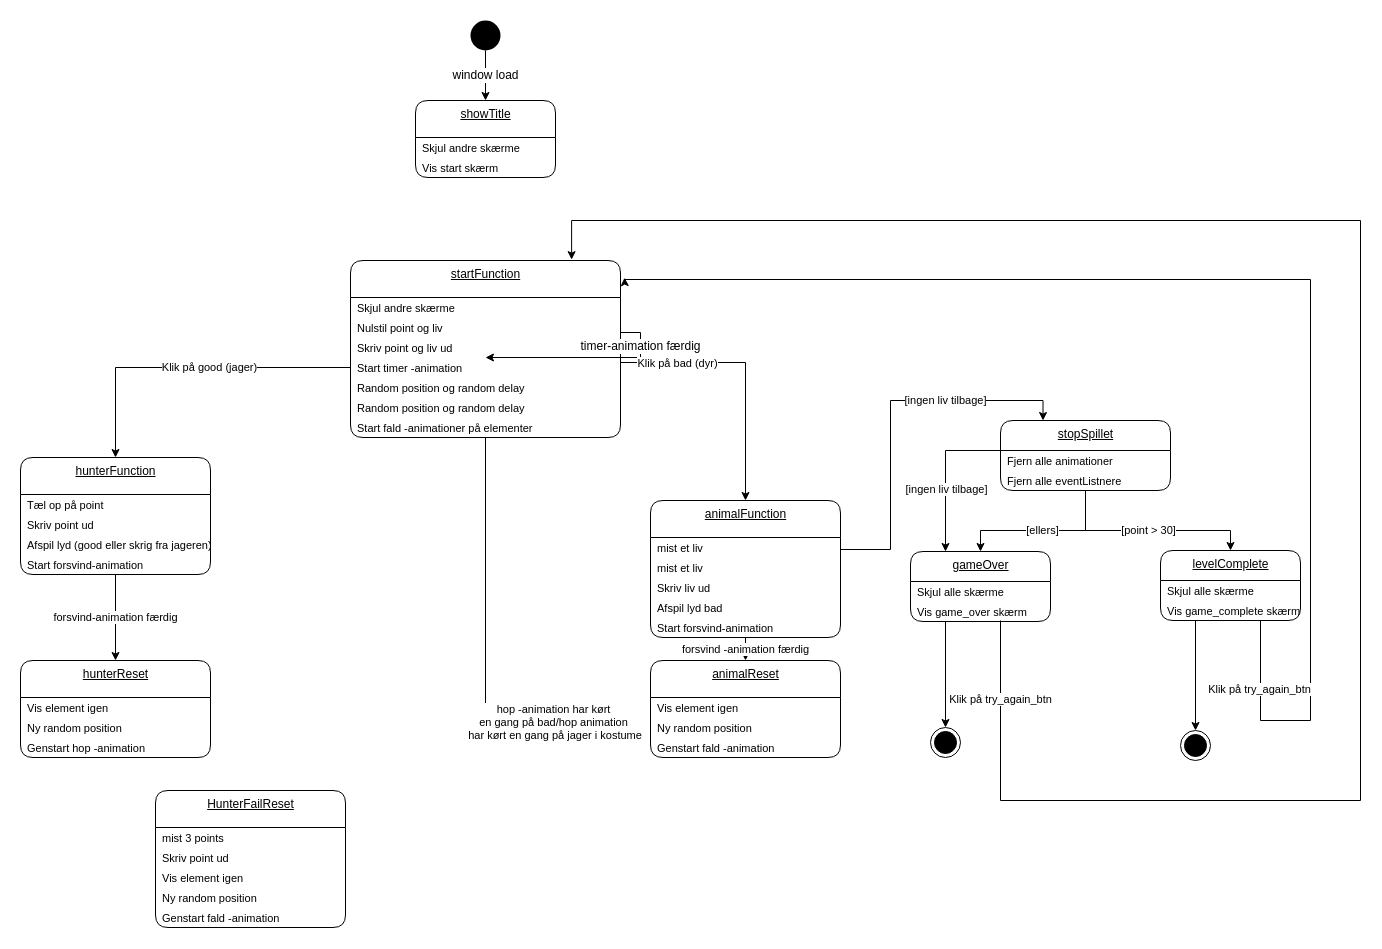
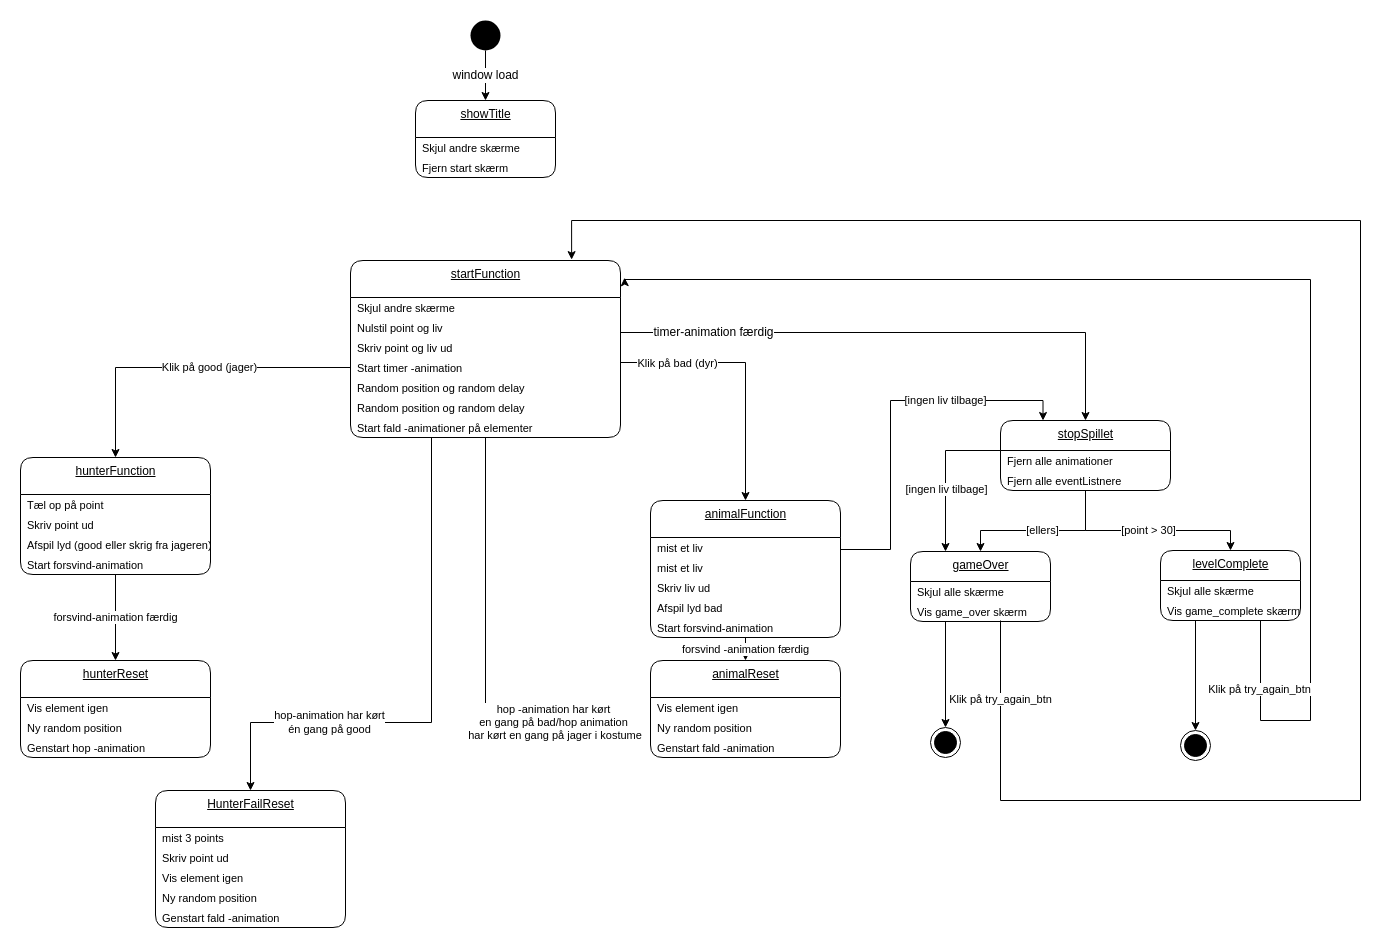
  <mxCell id="0" />
  <mxCell id="1" parent="0" />
  <mxCell id="2" value="&lt;span style=&quot;font-size: 12px&quot;&gt;window load&lt;/span&gt;" style="edgeStyle=orthogonalEdgeStyle;rounded=0;orthogonalLoop=1;jettySize=auto;html=1;exitX=0.5;exitY=1;exitDx=0;exitDy=0;entryX=0.5;entryY=0;entryDx=0;entryDy=0;" parent="1" source="3" target="17" edge="1"><mxGeometry relative="1" as="geometry"><mxPoint x="270" y="100" as="targetPoint" /></mxGeometry></mxCell>
  <mxCell id="3" value="" style="ellipse;fillColor=#000000;strokeColor=none;" parent="1" vertex="1"><mxGeometry x="470" width="30" height="30" as="geometry" y="20" /></mxCell>
  <mxCell id="4" value="startFunction" style="swimlane;fontStyle=4;align=center;verticalAlign=top;childLayout=stackLayout;horizontal=1;startSize=37;horizontalStack=0;resizeParent=1;resizeParentMax=0;resizeLast=0;collapsible=0;marginBottom=0;html=1;rounded=1;absoluteArcSize=1;arcSize=25;" parent="1" vertex="1"><mxGeometry x="350" y="260" width="270" height="177" as="geometry" /></mxCell>
  <mxCell id="5" value="Skjul andre skærme" style="fillColor=none;strokeColor=none;align=left;verticalAlign=middle;spacingLeft=5;fontSize=11;" parent="4" vertex="1"><mxGeometry y="37" width="270" height="20" as="geometry" /></mxCell>
  <mxCell id="6" value="Nulstil point og liv" style="fillColor=none;strokeColor=none;align=left;verticalAlign=middle;spacingLeft=5;fontSize=11;" parent="4" vertex="1"><mxGeometry y="57" width="270" height="20" as="geometry" /></mxCell>
  <mxCell id="7" value="Skriv point og liv ud" style="fillColor=none;strokeColor=none;align=left;verticalAlign=middle;spacingLeft=5;fontSize=11;" parent="4" vertex="1"><mxGeometry y="77" width="270" height="20" as="geometry" /></mxCell>
  <mxCell id="8" value="Start timer -animation" style="fillColor=none;strokeColor=none;align=left;verticalAlign=middle;spacingLeft=5;fontSize=11;" parent="4" vertex="1"><mxGeometry y="97" width="270" height="20" as="geometry" /></mxCell>
  <mxCell id="9" value="Random position og random delay" style="fillColor=none;strokeColor=none;align=left;verticalAlign=middle;spacingLeft=5;fontSize=11;" parent="4" vertex="1"><mxGeometry y="117" width="270" height="20" as="geometry" /></mxCell>
  <mxCell id="10" value="Random position og random delay" style="fillColor=none;strokeColor=none;align=left;verticalAlign=middle;spacingLeft=5;fontSize=11;" parent="4" vertex="1"><mxGeometry y="137" width="270" height="20" as="geometry" /></mxCell>
  <mxCell id="11" value="Start fald -animationer på elementer" style="fillColor=none;strokeColor=none;align=left;verticalAlign=middle;spacingLeft=5;fontSize=11;" parent="4" vertex="1"><mxGeometry y="157" width="270" height="20" as="geometry" /></mxCell>
  <mxCell id="12" value="hunterFunction" style="swimlane;fontStyle=4;align=center;verticalAlign=top;childLayout=stackLayout;horizontal=1;startSize=37;horizontalStack=0;resizeParent=1;resizeParentMax=0;resizeLast=0;collapsible=0;marginBottom=0;html=1;rounded=1;absoluteArcSize=1;arcSize=25;" parent="1" vertex="1"><mxGeometry x="20" y="457" width="190" height="117" as="geometry" /></mxCell>
  <mxCell id="13" value="Tæl op på point" style="fillColor=none;strokeColor=none;align=left;verticalAlign=middle;spacingLeft=5;fontSize=11;" parent="12" vertex="1"><mxGeometry y="37" width="190" height="20" as="geometry" /></mxCell>
  <mxCell id="14" value="Skriv point ud" style="fillColor=none;strokeColor=none;align=left;verticalAlign=middle;spacingLeft=5;fontSize=11;" parent="12" vertex="1"><mxGeometry y="57" width="190" height="20" as="geometry" /></mxCell>
  <mxCell id="15" value="Afspil lyd (good eller skrig fra jageren)" style="fillColor=none;strokeColor=none;align=left;verticalAlign=middle;spacingLeft=5;fontSize=11;" parent="12" vertex="1"><mxGeometry y="77" width="190" height="20" as="geometry" /></mxCell>
  <mxCell id="16" value="Start forsvind-animation" style="fillColor=none;strokeColor=none;align=left;verticalAlign=middle;spacingLeft=5;fontSize=11;" parent="12" vertex="1"><mxGeometry y="97" width="190" height="20" as="geometry" /></mxCell>
  <mxCell id="17" value="showTitle" style="swimlane;fontStyle=4;align=center;verticalAlign=top;childLayout=stackLayout;horizontal=1;startSize=37;horizontalStack=0;resizeParent=1;resizeParentMax=0;resizeLast=0;collapsible=0;marginBottom=0;html=1;rounded=1;absoluteArcSize=1;arcSize=25;" parent="1" vertex="1"><mxGeometry x="415" y="100" width="140" height="77" as="geometry" /></mxCell>
  <mxCell id="18" value="Skjul andre skærme" style="fillColor=none;strokeColor=none;align=left;verticalAlign=middle;spacingLeft=5;fontSize=11;" parent="17" vertex="1"><mxGeometry y="37" width="140" height="20" as="geometry" /></mxCell>
- <mxCell id="19" value="Vis start skærm" style="fillColor=none;strokeColor=none;align=left;verticalAlign=middle;spacingLeft=5;fontSize=11;" parent="17" vertex="1"><mxGeometry y="57" width="140" height="20" as="geometry" /></mxCell>
+ <mxCell id="19" value="Fjern start skærm" style="fillColor=none;strokeColor=none;align=left;verticalAlign=middle;spacingLeft=5;fontSize=11;" parent="17" vertex="1"><mxGeometry y="57" width="140" height="20" as="geometry" /></mxCell>
  <mxCell id="20" value="hunterReset" style="swimlane;fontStyle=4;align=center;verticalAlign=top;childLayout=stackLayout;horizontal=1;startSize=37;horizontalStack=0;resizeParent=1;resizeParentMax=0;resizeLast=0;collapsible=0;marginBottom=0;html=1;rounded=1;absoluteArcSize=1;arcSize=25;" parent="1" vertex="1"><mxGeometry x="20" y="660" width="190" height="97" as="geometry" /></mxCell>
  <mxCell id="21" value="Vis element igen" style="fillColor=none;strokeColor=none;align=left;verticalAlign=middle;spacingLeft=5;fontSize=11;" parent="20" vertex="1"><mxGeometry y="37" width="190" height="20" as="geometry" /></mxCell>
  <mxCell id="22" value="Ny random position" style="fillColor=none;strokeColor=none;align=left;verticalAlign=middle;spacingLeft=5;fontSize=11;" parent="20" vertex="1"><mxGeometry y="57" width="190" height="20" as="geometry" /></mxCell>
  <mxCell id="23" value="Genstart hop -animation" style="fillColor=none;strokeColor=none;align=left;verticalAlign=middle;spacingLeft=5;fontSize=11;" parent="20" vertex="1"><mxGeometry y="77" width="190" height="20" as="geometry" /></mxCell>
  <mxCell id="24" value="forsvind-animation færdig" style="edgeStyle=orthogonalEdgeStyle;rounded=0;orthogonalLoop=1;jettySize=auto;html=1;exitX=0.5;exitY=1;exitDx=0;exitDy=0;entryX=0.5;entryY=0;entryDx=0;entryDy=0;" parent="1" source="16" target="20" edge="1"><mxGeometry relative="1" as="geometry" /></mxCell>
+ <mxCell id="25" value="hop-animation har kørt &lt;br&gt;én gang&amp;nbsp;på good" style="edgeStyle=orthogonalEdgeStyle;rounded=0;orthogonalLoop=1;jettySize=auto;html=1;entryX=0.5;entryY=0;entryDx=0;entryDy=0;" parent="1" source="11" target="59" edge="1"><mxGeometry x="0.449" relative="1" as="geometry"><mxPoint x="486" y="457" as="sourcePoint" /><mxPoint x="281" y="790" as="targetPoint" /><Array as="points"><mxPoint x="431" y="722" /><mxPoint x="250" y="722" /></Array><mxPoint as="offset" /></mxGeometry></mxCell>
  <mxCell id="26" value="[ingen liv tilbage]" style="edgeStyle=orthogonalEdgeStyle;rounded=0;orthogonalLoop=1;jettySize=auto;html=1;exitX=1;exitY=0.5;exitDx=0;exitDy=0;entryX=0.25;entryY=0;entryDx=0;entryDy=0;" parent="1" source="27" target="40" edge="1"><mxGeometry x="0.393" relative="1" as="geometry"><Array as="points"><mxPoint x="890" y="549" /><mxPoint x="890" y="400" /><mxPoint x="1043" y="400" /></Array><mxPoint x="1" as="offset" /></mxGeometry></mxCell>
  <mxCell id="27" value="animalFunction" style="swimlane;fontStyle=4;align=center;verticalAlign=top;childLayout=stackLayout;horizontal=1;startSize=37;horizontalStack=0;resizeParent=1;resizeParentMax=0;resizeLast=0;collapsible=0;marginBottom=0;html=1;rounded=1;absoluteArcSize=1;arcSize=25;" parent="1" vertex="1"><mxGeometry x="650" y="500" width="190" height="137" as="geometry" /></mxCell>
  <mxCell id="28" value="mist et liv" style="fillColor=none;strokeColor=none;align=left;verticalAlign=middle;spacingLeft=5;fontSize=11;" parent="27" vertex="1"><mxGeometry y="37" width="190" height="20" as="geometry" /></mxCell>
  <mxCell id="29" value="mist et liv" style="fillColor=none;strokeColor=none;align=left;verticalAlign=middle;spacingLeft=5;fontSize=11;" parent="27" vertex="1"><mxGeometry y="57" width="190" height="20" as="geometry" /></mxCell>
  <mxCell id="30" value="Skriv liv ud" style="fillColor=none;strokeColor=none;align=left;verticalAlign=middle;spacingLeft=5;fontSize=11;" parent="27" vertex="1"><mxGeometry y="77" width="190" height="20" as="geometry" /></mxCell>
  <mxCell id="31" value="Afspil lyd bad" style="fillColor=none;strokeColor=none;align=left;verticalAlign=middle;spacingLeft=5;fontSize=11;" parent="27" vertex="1"><mxGeometry y="97" width="190" height="20" as="geometry" /></mxCell>
  <mxCell id="32" value="Start forsvind-animation" style="fillColor=none;strokeColor=none;align=left;verticalAlign=middle;spacingLeft=5;fontSize=11;" parent="27" vertex="1"><mxGeometry y="117" width="190" height="20" as="geometry" /></mxCell>
  <mxCell id="33" value="animalReset" style="swimlane;fontStyle=4;align=center;verticalAlign=top;childLayout=stackLayout;horizontal=1;startSize=37;horizontalStack=0;resizeParent=1;resizeParentMax=0;resizeLast=0;collapsible=0;marginBottom=0;html=1;rounded=1;absoluteArcSize=1;arcSize=25;" parent="1" vertex="1"><mxGeometry x="650" y="660" width="190" height="97" as="geometry" /></mxCell>
  <mxCell id="34" value="Vis element igen" style="fillColor=none;strokeColor=none;align=left;verticalAlign=middle;spacingLeft=5;fontSize=11;" parent="33" vertex="1"><mxGeometry y="37" width="190" height="20" as="geometry" /></mxCell>
  <mxCell id="35" value="Ny random position" style="fillColor=none;strokeColor=none;align=left;verticalAlign=middle;spacingLeft=5;fontSize=11;" parent="33" vertex="1"><mxGeometry y="57" width="190" height="20" as="geometry" /></mxCell>
  <mxCell id="36" value="Genstart fald -animation" style="fillColor=none;strokeColor=none;align=left;verticalAlign=middle;spacingLeft=5;fontSize=11;" parent="33" vertex="1"><mxGeometry y="77" width="190" height="20" as="geometry" /></mxCell>
  <mxCell id="37" value="forsvind -animation færdig" style="edgeStyle=orthogonalEdgeStyle;rounded=0;orthogonalLoop=1;jettySize=auto;html=1;exitX=0.5;exitY=1;exitDx=0;exitDy=0;entryX=0.5;entryY=0;entryDx=0;entryDy=0;" parent="1" source="32" target="33" edge="1"><mxGeometry relative="1" as="geometry" /></mxCell>
  <mxCell id="38" value="hop -animation har kørt &lt;br&gt;en gang&amp;nbsp;på bad/hop animation&lt;br&gt;&amp;nbsp;har kørt en gang på jager i kostume" style="edgeStyle=orthogonalEdgeStyle;rounded=0;orthogonalLoop=1;jettySize=auto;html=1;exitX=0.5;exitY=1;exitDx=0;exitDy=0;" parent="1" source="11" edge="1"><mxGeometry x="0.599" relative="1" as="geometry"><mxPoint x="504.17" y="457.26" as="sourcePoint" /><mxPoint x="634" y="729" as="targetPoint" /><Array as="points"><mxPoint x="485" y="722" /></Array><mxPoint as="offset" /></mxGeometry></mxCell>
- <mxCell id="39" value="&lt;span style=&quot;font-size: 12px&quot;&gt;timer-animation færdig&lt;/span&gt;" style="edgeStyle=orthogonalEdgeStyle;rounded=0;orthogonalLoop=1;jettySize=auto;html=1;exitX=1;exitY=0.75;exitDx=0;exitDy=0;" parent="1" source="6" target="7" edge="1"><mxGeometry x="-0.665" relative="1" as="geometry"><mxPoint x="750" y="140" as="sourcePoint" /><mxPoint x="775" y="107" as="targetPoint" /><mxPoint as="offset" /></mxGeometry></mxCell>
+ <mxCell id="39" value="&lt;span style=&quot;font-size: 12px&quot;&gt;timer-animation færdig&lt;/span&gt;" style="edgeStyle=orthogonalEdgeStyle;rounded=0;orthogonalLoop=1;jettySize=auto;html=1;entryX=0.5;entryY=0;entryDx=0;entryDy=0;exitX=1;exitY=0.75;exitDx=0;exitDy=0;" parent="1" source="6" target="40" edge="1"><mxGeometry x="-0.665" relative="1" as="geometry"><mxPoint x="750" y="140" as="sourcePoint" /><mxPoint x="775" y="107" as="targetPoint" /><mxPoint as="offset" /></mxGeometry></mxCell>
  <mxCell id="40" value="stopSpillet" style="swimlane;fontStyle=4;align=center;verticalAlign=top;childLayout=stackLayout;horizontal=1;startSize=30;horizontalStack=0;resizeParent=1;resizeParentMax=0;resizeLast=0;collapsible=0;marginBottom=0;html=1;rounded=1;absoluteArcSize=1;arcSize=25;" parent="1" vertex="1"><mxGeometry x="1000" y="420" width="170" height="70" as="geometry" /></mxCell>
  <mxCell id="41" value="Fjern alle animationer" style="fillColor=none;strokeColor=none;align=left;verticalAlign=middle;spacingLeft=5;fontSize=11;" parent="40" vertex="1"><mxGeometry y="30" width="170" height="20" as="geometry" /></mxCell>
  <mxCell id="42" value="Fjern alle eventListnere" style="fillColor=none;strokeColor=none;align=left;verticalAlign=middle;spacingLeft=5;fontSize=11;" parent="40" vertex="1"><mxGeometry y="50" width="170" height="20" as="geometry" /></mxCell>
  <mxCell id="43" value="[point &amp;gt; 30]" style="edgeStyle=orthogonalEdgeStyle;rounded=0;orthogonalLoop=1;jettySize=auto;html=1;exitX=0.5;exitY=1;exitDx=0;exitDy=0;entryX=0.5;entryY=0;entryDx=0;entryDy=0;" parent="1" source="42" target="44" edge="1"><mxGeometry relative="1" as="geometry"><mxPoint x="1070" y="540" as="targetPoint" /><Array as="points"><mxPoint x="1085" y="530" /><mxPoint x="1230" y="530" /></Array></mxGeometry></mxCell>
  <mxCell id="44" value="levelComplete" style="swimlane;fontStyle=4;align=center;verticalAlign=top;childLayout=stackLayout;horizontal=1;startSize=30;horizontalStack=0;resizeParent=1;resizeParentMax=0;resizeLast=0;collapsible=0;marginBottom=0;html=1;rounded=1;absoluteArcSize=1;arcSize=25;" parent="1" vertex="1"><mxGeometry x="1160" y="550" width="140" height="70" as="geometry" /></mxCell>
  <mxCell id="45" value="Skjul alle skærme" style="fillColor=none;strokeColor=none;align=left;verticalAlign=middle;spacingLeft=5;fontSize=11;" parent="44" vertex="1"><mxGeometry y="30" width="140" height="20" as="geometry" /></mxCell>
  <mxCell id="46" value="Vis game_complete skærm" style="fillColor=none;strokeColor=none;align=left;verticalAlign=middle;spacingLeft=5;fontSize=11;" parent="44" vertex="1"><mxGeometry y="50" width="140" height="20" as="geometry" /></mxCell>
  <mxCell id="47" style="edgeStyle=orthogonalEdgeStyle;rounded=0;orthogonalLoop=1;jettySize=auto;html=1;entryX=0.5;entryY=0;entryDx=0;entryDy=0;" parent="1" target="55" edge="1"><mxGeometry relative="1" as="geometry"><mxPoint x="1195" y="640" as="targetPoint" /><mxPoint x="1195" y="620" as="sourcePoint" /><Array as="points"><mxPoint x="1195" y="620" /><mxPoint x="1195" y="620" /></Array></mxGeometry></mxCell>
  <mxCell id="48" value="gameOver" style="swimlane;fontStyle=4;align=center;verticalAlign=top;childLayout=stackLayout;horizontal=1;startSize=30;horizontalStack=0;resizeParent=1;resizeParentMax=0;resizeLast=0;collapsible=0;marginBottom=0;html=1;rounded=1;absoluteArcSize=1;arcSize=25;" parent="1" vertex="1"><mxGeometry x="910" y="551" width="140" height="70" as="geometry" /></mxCell>
  <mxCell id="49" value="Skjul alle skærme" style="fillColor=none;strokeColor=none;align=left;verticalAlign=middle;spacingLeft=5;fontSize=11;" parent="48" vertex="1"><mxGeometry y="30" width="140" height="20" as="geometry" /></mxCell>
  <mxCell id="50" value="Vis game_over skærm" style="fillColor=none;strokeColor=none;align=left;verticalAlign=middle;spacingLeft=5;fontSize=11;" parent="48" vertex="1"><mxGeometry y="50" width="140" height="20" as="geometry" /></mxCell>
  <mxCell id="51" value="[ellers]" style="edgeStyle=orthogonalEdgeStyle;rounded=0;orthogonalLoop=1;jettySize=auto;html=1;exitX=0.5;exitY=1;exitDx=0;exitDy=0;entryX=0.5;entryY=0;entryDx=0;entryDy=0;" parent="1" source="42" target="48" edge="1"><mxGeometry relative="1" as="geometry"><mxPoint x="984" y="550" as="targetPoint" /><Array as="points"><mxPoint x="1085" y="530" /><mxPoint x="980" y="530" /></Array></mxGeometry></mxCell>
  <mxCell id="52" style="edgeStyle=orthogonalEdgeStyle;rounded=0;orthogonalLoop=1;jettySize=auto;html=1;exitX=0;exitY=0;exitDx=0;exitDy=0;entryX=0.25;entryY=0;entryDx=0;entryDy=0;" parent="1" source="42" target="48" edge="1"><mxGeometry relative="1" as="geometry"><mxPoint x="949" y="550" as="targetPoint" /></mxGeometry></mxCell>
  <mxCell id="53" value="[ingen liv tilbage]" style="edgeLabel;html=1;align=center;verticalAlign=middle;resizable=0;points=[];" parent="52" vertex="1" connectable="0"><mxGeometry x="0.285" relative="1" as="geometry"><mxPoint as="offset" /></mxGeometry></mxCell>
  <mxCell id="54" value="" style="ellipse;html=1;shape=endState;fillColor=#000000;strokeColor=#000000;" parent="1" vertex="1"><mxGeometry x="930" y="727" width="30" height="30" as="geometry" /></mxCell>
  <mxCell id="55" value="" style="ellipse;html=1;shape=endState;fillColor=#000000;strokeColor=#000000;" parent="1" vertex="1"><mxGeometry x="1180" y="730" width="30" height="30" as="geometry" /></mxCell>
  <mxCell id="56" value="Klik på try_again_btn" style="edgeStyle=orthogonalEdgeStyle;rounded=0;orthogonalLoop=1;jettySize=auto;html=1;entryX=0.819;entryY=-0.005;entryDx=0;entryDy=0;entryPerimeter=0;" parent="1" target="4" edge="1"><mxGeometry x="-0.918" relative="1" as="geometry"><mxPoint x="720" y="283" as="targetPoint" /><Array as="points"><mxPoint x="1000" y="800" /><mxPoint x="1360" y="800" /><mxPoint x="1360" y="220" /><mxPoint x="571" y="220" /></Array><mxPoint y="-1" as="offset" /><mxPoint x="1000" y="620" as="sourcePoint" /></mxGeometry></mxCell>
  <mxCell id="57" value="Klik på try_again_btn" style="edgeStyle=orthogonalEdgeStyle;rounded=0;orthogonalLoop=1;jettySize=auto;html=1;exitX=0.75;exitY=1;exitDx=0;exitDy=0;entryX=1.015;entryY=0.097;entryDx=0;entryDy=0;entryPerimeter=0;" parent="1" source="46" target="4" edge="1"><mxGeometry x="-0.885" relative="1" as="geometry"><mxPoint x="1265" y="800" as="targetPoint" /><Array as="points"><mxPoint x="1260" y="620" /><mxPoint x="1260" y="720" /><mxPoint x="1310" y="720" /><mxPoint x="1310" y="279" /><mxPoint x="624" y="279" /></Array><mxPoint x="-1" as="offset" /></mxGeometry></mxCell>
  <mxCell id="58" style="edgeStyle=orthogonalEdgeStyle;rounded=0;orthogonalLoop=1;jettySize=auto;html=1;exitX=0.25;exitY=1;exitDx=0;exitDy=0;entryX=0.5;entryY=0;entryDx=0;entryDy=0;" parent="1" source="50" target="54" edge="1"><mxGeometry relative="1" as="geometry" /></mxCell>
  <mxCell id="59" value="HunterFailReset" style="swimlane;fontStyle=4;align=center;verticalAlign=top;childLayout=stackLayout;horizontal=1;startSize=37;horizontalStack=0;resizeParent=1;resizeParentMax=0;resizeLast=0;collapsible=0;marginBottom=0;html=1;rounded=1;absoluteArcSize=1;arcSize=25;" parent="1" vertex="1"><mxGeometry x="155" y="790" width="190" height="137" as="geometry" /></mxCell>
  <mxCell id="60" value="mist 3 points" style="fillColor=none;strokeColor=none;align=left;verticalAlign=middle;spacingLeft=5;fontSize=11;" parent="59" vertex="1"><mxGeometry y="37" width="190" height="20" as="geometry" /></mxCell>
  <mxCell id="61" value="Skriv point ud" style="fillColor=none;strokeColor=none;align=left;verticalAlign=middle;spacingLeft=5;fontSize=11;" parent="59" vertex="1"><mxGeometry y="57" width="190" height="20" as="geometry" /></mxCell>
  <mxCell id="62" value="Vis element igen" style="fillColor=none;strokeColor=none;align=left;verticalAlign=middle;spacingLeft=5;fontSize=11;" parent="59" vertex="1"><mxGeometry y="77" width="190" height="20" as="geometry" /></mxCell>
  <mxCell id="63" value="Ny random position" style="fillColor=none;strokeColor=none;align=left;verticalAlign=middle;spacingLeft=5;fontSize=11;" parent="59" vertex="1"><mxGeometry y="97" width="190" height="20" as="geometry" /></mxCell>
  <mxCell id="64" value="Genstart fald -animation" style="fillColor=none;strokeColor=none;align=left;verticalAlign=middle;spacingLeft=5;fontSize=11;" parent="59" vertex="1"><mxGeometry y="117" width="190" height="20" as="geometry" /></mxCell>
  <mxCell id="65" style="edgeStyle=orthogonalEdgeStyle;html=1;exitX=1;exitY=0.25;exitDx=0;exitDy=0;entryX=0.5;entryY=0;entryDx=0;entryDy=0;fontSize=11;rounded=0;" parent="1" source="8" target="27" edge="1"><mxGeometry relative="1" as="geometry" /></mxCell>
  <mxCell id="66" value="Klik på bad (dyr)" style="edgeLabel;html=1;align=center;verticalAlign=middle;resizable=0;points=[];fontSize=11;" parent="65" vertex="1" connectable="0"><mxGeometry x="-0.576" relative="1" as="geometry"><mxPoint as="offset" /></mxGeometry></mxCell>
  <mxCell id="67" style="edgeStyle=orthogonalEdgeStyle;rounded=0;html=1;entryX=0.5;entryY=0;entryDx=0;entryDy=0;fontSize=11;" parent="1" source="8" target="12" edge="1"><mxGeometry relative="1" as="geometry" /></mxCell>
  <mxCell id="68" value="Klik på good (jager)" style="edgeLabel;html=1;align=center;verticalAlign=middle;resizable=0;points=[];fontSize=11;" parent="67" vertex="1" connectable="0"><mxGeometry x="-0.129" y="-1" relative="1" as="geometry"><mxPoint as="offset" /></mxGeometry></mxCell>
